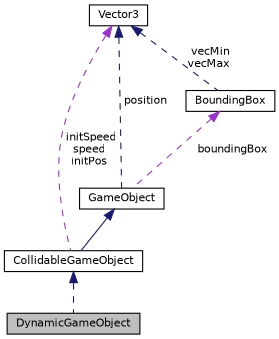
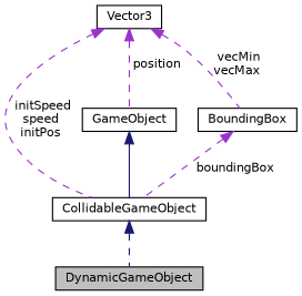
  digraph {
    node [color=black fillcolor=white fontname=Helvetica fontsize=10 shape=record style=filled]
    edge [color=darkorchid3 dir=back fontname=Helvetica fontsize=10 labelfontname=Helvetica labelfontsize=10 style=dashed]
    n1 [fillcolor=grey75 fontcolor=black height=0.2 label=DynamicGameObject width=0.4]
    n2 [height=0.2 label=CollidableGameObject width=0.4]
    n3 [height=0.2 label=GameObject width=0.4]
    n4 [height=0.2 label=Vector3 width=0.4]
    n5 [height=0.2 label=BoundingBox width=0.4]
    n2 -> n1 [color=midnightblue]
    n3 -> n2 [color=midnightblue style=solid]
    n4 -> n2 [label=" initSpeed\nspeed\ninitPos"]
-   n4 -> n3 [color=midnightblue label=" position"]
-   n4 -> n5 [color=midnightblue label=" vecMin\nvecMax"]
-   n5 -> n3 [label=" boundingBox"]
+   n4 -> n3 [label=" position"]
+   n4 -> n5 [label=" vecMin\nvecMax"]
+   n5 -> n2 [label=" boundingBox"]
  }
